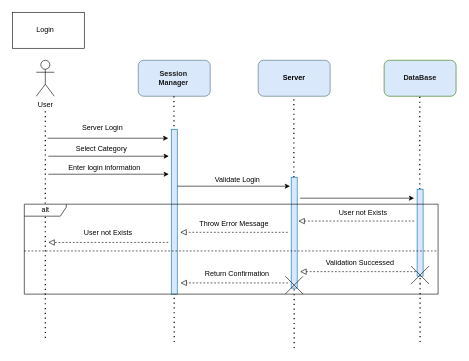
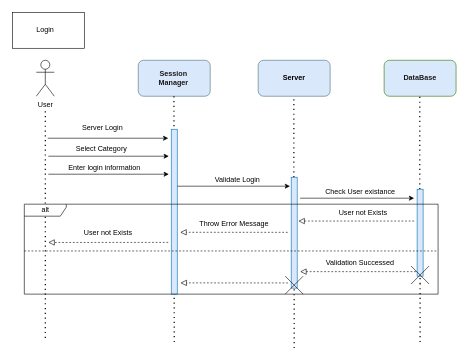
  <mxCell id="0" />
  <mxCell id="1" parent="0" />
  <mxCell id="2" value="User" style="shape=umlActor;verticalLabelPosition=bottom;verticalAlign=top;html=1;outlineConnect=0;" parent="1" vertex="1"><mxGeometry x="60" y="100" width="30" height="60" as="geometry" /></mxCell>
  <mxCell id="3" value="" style="endArrow=none;dashed=1;html=1;dashPattern=1 3;strokeWidth=2;entryX=0.5;entryY=1.333;entryDx=0;entryDy=0;entryPerimeter=0;" parent="1" edge="1"><mxGeometry width="50" height="50" relative="1" as="geometry"><mxPoint x="75" y="563" as="sourcePoint" /><mxPoint x="75" y="182.98" as="targetPoint" /><Array as="points" /></mxGeometry></mxCell>
  <mxCell id="4" value="" style="endArrow=classic;html=1;" parent="1" edge="1"><mxGeometry width="50" height="50" relative="1" as="geometry"><mxPoint x="79" y="230" as="sourcePoint" /><mxPoint x="280" y="230" as="targetPoint" /><Array as="points" /></mxGeometry></mxCell>
  <mxCell id="5" value="" style="rounded=0;whiteSpace=wrap;html=1;" parent="1" vertex="1"><mxGeometry x="20" y="20" width="120" height="60" as="geometry" /></mxCell>
  <mxCell id="6" value="Login" style="text;html=1;strokeColor=none;fillColor=none;align=center;verticalAlign=middle;whiteSpace=wrap;rounded=0;" parent="1" vertex="1"><mxGeometry x="45" y="35" width="60" height="30" as="geometry" /></mxCell>
  <mxCell id="7" value="" style="rounded=1;whiteSpace=wrap;html=1;fillColor=#DAE8FC;fontColor=#ffffff;strokeColor=#4A7076;" parent="1" vertex="1"><mxGeometry x="230" y="100" width="120" height="60" as="geometry" /></mxCell>
  <mxCell id="8" value="&lt;font color=&quot;#1a1a1a&quot;&gt;&lt;b&gt;DataBase&lt;/b&gt;&lt;/font&gt;" style="rounded=1;whiteSpace=wrap;html=1;fillColor=#DAE8FC;fontColor=#ffffff;strokeColor=#2D7600;" parent="1" vertex="1"><mxGeometry x="640" y="100" width="120" height="60" as="geometry" /></mxCell>
  <mxCell id="9" value="&lt;font color=&quot;#1a1a1a&quot;&gt;&lt;b&gt;Session Manager&lt;/b&gt;&lt;/font&gt;" style="text;html=1;align=center;verticalAlign=middle;whiteSpace=wrap;rounded=0;" parent="1" vertex="1"><mxGeometry x="244" y="115" width="90" height="30" as="geometry" /></mxCell>
  <mxCell id="10" value="" style="endArrow=none;dashed=1;html=1;dashPattern=1 3;strokeWidth=2;" parent="1" edge="1"><mxGeometry width="50" height="50" relative="1" as="geometry"><mxPoint x="290" y="570" as="sourcePoint" /><mxPoint x="289.5" y="160" as="targetPoint" /><Array as="points" /></mxGeometry></mxCell>
  <mxCell id="11" value="" style="endArrow=none;dashed=1;html=1;dashPattern=1 3;strokeWidth=2;startArrow=none;" parent="1" source="24" edge="1"><mxGeometry width="50" height="50" relative="1" as="geometry"><mxPoint x="490" y="670" as="sourcePoint" /><mxPoint x="489.5" y="160" as="targetPoint" /><Array as="points" /></mxGeometry></mxCell>
  <mxCell id="12" value="" style="endArrow=none;dashed=1;html=1;dashPattern=1 3;strokeWidth=2;startArrow=none;" parent="1" source="26" edge="1"><mxGeometry width="50" height="50" relative="1" as="geometry"><mxPoint x="700" y="620" as="sourcePoint" /><mxPoint x="699.5" y="160" as="targetPoint" /><Array as="points" /></mxGeometry></mxCell>
  <mxCell id="13" value="" style="endArrow=classic;html=1;" parent="1" edge="1"><mxGeometry width="50" height="50" relative="1" as="geometry"><mxPoint x="80" y="260" as="sourcePoint" /><mxPoint x="281" y="260" as="targetPoint" /><Array as="points" /></mxGeometry></mxCell>
  <mxCell id="14" value="" style="endArrow=classic;html=1;" parent="1" edge="1"><mxGeometry width="50" height="50" relative="1" as="geometry"><mxPoint x="80" y="290" as="sourcePoint" /><mxPoint x="281" y="290" as="targetPoint" /><Array as="points" /></mxGeometry></mxCell>
  <mxCell id="15" value="Server Login" style="text;html=1;align=center;verticalAlign=middle;resizable=0;points=[];autosize=1;strokeColor=none;fillColor=none;" parent="1" vertex="1"><mxGeometry x="125" y="198" width="90" height="30" as="geometry" /></mxCell>
  <mxCell id="16" value="Select Category&amp;nbsp;" style="text;html=1;align=center;verticalAlign=middle;resizable=0;points=[];autosize=1;strokeColor=none;fillColor=none;" parent="1" vertex="1"><mxGeometry x="115" y="232" width="110" height="30" as="geometry" /></mxCell>
  <mxCell id="17" value="Enter login information&amp;nbsp;" style="text;html=1;align=center;verticalAlign=middle;resizable=0;points=[];autosize=1;strokeColor=none;fillColor=none;" parent="1" vertex="1"><mxGeometry x="100" y="265" width="150" height="30" as="geometry" /></mxCell>
  <mxCell id="18" value="" style="endArrow=classic;html=1;" parent="1" edge="1"><mxGeometry width="50" height="50" relative="1" as="geometry"><mxPoint x="293" y="310" as="sourcePoint" /><mxPoint x="483" y="310" as="targetPoint" /><Array as="points" /></mxGeometry></mxCell>
  <mxCell id="19" value="Validate Login" style="text;html=1;align=center;verticalAlign=middle;resizable=0;points=[];autosize=1;strokeColor=none;fillColor=none;" parent="1" vertex="1"><mxGeometry x="345" y="285" width="100" height="30" as="geometry" /></mxCell>
  <mxCell id="20" value="" style="endArrow=classic;html=1;" parent="1" edge="1"><mxGeometry width="50" height="50" relative="1" as="geometry"><mxPoint x="500" y="330" as="sourcePoint" /><mxPoint x="690" y="330" as="targetPoint" /><Array as="points" /></mxGeometry></mxCell>
+ <mxCell id="21" value="Check User existance" style="text;html=1;align=center;verticalAlign=middle;resizable=0;points=[];autosize=1;strokeColor=none;fillColor=none;" parent="1" vertex="1"><mxGeometry x="530" y="305" width="140" height="30" as="geometry" /></mxCell>
  <mxCell id="22" value="" style="html=1;points=[];perimeter=orthogonalPerimeter;fillColor=#DAE8FC;fontColor=#ffffff;strokeColor=#006EAF;" parent="1" vertex="1"><mxGeometry x="285" y="215" width="10" height="275" as="geometry" /></mxCell>
  <mxCell id="23" value="" style="endArrow=none;dashed=1;html=1;dashPattern=1 3;strokeWidth=2;" parent="1" target="24" edge="1"><mxGeometry width="50" height="50" relative="1" as="geometry"><mxPoint x="490" y="580" as="sourcePoint" /><mxPoint x="489.5" y="160" as="targetPoint" /><Array as="points" /></mxGeometry></mxCell>
  <mxCell id="24" value="" style="html=1;points=[];perimeter=orthogonalPerimeter;fillColor=#DAE8FC;fontColor=#ffffff;strokeColor=#006EAF;" parent="1" vertex="1"><mxGeometry x="485" y="295" width="10" height="185" as="geometry" /></mxCell>
  <mxCell id="25" value="" style="endArrow=none;dashed=1;html=1;dashPattern=1 3;strokeWidth=2;startArrow=none;" parent="1" source="41" target="26" edge="1"><mxGeometry width="50" height="50" relative="1" as="geometry"><mxPoint x="700" y="570" as="sourcePoint" /><mxPoint x="699.5" y="160" as="targetPoint" /><Array as="points" /></mxGeometry></mxCell>
  <mxCell id="26" value="" style="html=1;points=[];perimeter=orthogonalPerimeter;fillColor=#DAE8FC;fontColor=#ffffff;strokeColor=#006EAF;" parent="1" vertex="1"><mxGeometry x="695" y="315" width="10" height="145" as="geometry" /></mxCell>
  <mxCell id="27" value="alt" style="shape=umlFrame;tabWidth=110;tabHeight=30;tabPosition=left;html=1;boundedLbl=1;labelInHeader=1;width=70;height=20;" parent="1" vertex="1"><mxGeometry x="40" y="340" width="690" height="150" as="geometry" /></mxCell>
  <mxCell id="28" value="" style="line;strokeWidth=1;dashed=1;labelPosition=center;verticalLabelPosition=bottom;align=left;verticalAlign=top;spacingLeft=20;spacingTop=15;" parent="27" vertex="1"><mxGeometry y="75" width="690" height="6.0" as="geometry" /></mxCell>
  <mxCell id="29" value="" style="endArrow=block;startArrow=none;endFill=0;startFill=0;endSize=8;html=1;verticalAlign=bottom;dashed=1;labelBackgroundColor=none;" parent="27" edge="1"><mxGeometry width="160" relative="1" as="geometry"><mxPoint x="650" y="28.125" as="sourcePoint" /><mxPoint x="457" y="28.125" as="targetPoint" /></mxGeometry></mxCell>
  <mxCell id="30" value="User not Exists" style="text;html=1;strokeColor=none;fillColor=none;align=center;verticalAlign=middle;whiteSpace=wrap;rounded=0;" parent="27" vertex="1"><mxGeometry x="520" y="0.938" width="90" height="28.125" as="geometry" /></mxCell>
  <mxCell id="31" value="" style="endArrow=block;startArrow=none;endFill=0;startFill=0;endSize=8;html=1;verticalAlign=bottom;dashed=1;labelBackgroundColor=none;exitX=0.638;exitY=0.313;exitDx=0;exitDy=0;exitPerimeter=0;" parent="27" edge="1"><mxGeometry width="160" relative="1" as="geometry"><mxPoint x="439.22" y="46.95" as="sourcePoint" /><mxPoint x="260" y="46.875" as="targetPoint" /></mxGeometry></mxCell>
  <mxCell id="32" value="Throw Error Message" style="text;html=1;strokeColor=none;fillColor=none;align=center;verticalAlign=middle;whiteSpace=wrap;rounded=0;" parent="27" vertex="1"><mxGeometry x="290" y="18.75" width="120" height="28.125" as="geometry" /></mxCell>
  <mxCell id="33" value="" style="endArrow=block;startArrow=none;endFill=0;startFill=0;endSize=8;html=1;verticalAlign=bottom;dashed=1;labelBackgroundColor=none;entryX=0.058;entryY=0.438;entryDx=0;entryDy=0;entryPerimeter=0;" parent="27" edge="1"><mxGeometry width="160" relative="1" as="geometry"><mxPoint x="240" y="63.75" as="sourcePoint" /><mxPoint x="40.02" y="63.825" as="targetPoint" /></mxGeometry></mxCell>
  <mxCell id="34" value="User not Exists" style="text;html=1;strokeColor=none;fillColor=none;align=center;verticalAlign=middle;whiteSpace=wrap;rounded=0;" parent="27" vertex="1"><mxGeometry x="90" y="33.75" width="100" height="28.125" as="geometry" /></mxCell>
  <mxCell id="35" value="" style="endArrow=block;startArrow=none;endFill=0;startFill=0;endSize=8;html=1;verticalAlign=bottom;dashed=1;labelBackgroundColor=none;" parent="27" edge="1"><mxGeometry width="160" relative="1" as="geometry"><mxPoint x="653" y="112.5" as="sourcePoint" /><mxPoint x="460.0" y="112.5" as="targetPoint" /></mxGeometry></mxCell>
  <mxCell id="36" value="Validation Successed" style="text;html=1;strokeColor=none;fillColor=none;align=center;verticalAlign=middle;whiteSpace=wrap;rounded=0;" parent="27" vertex="1"><mxGeometry x="500" y="83.812" width="120" height="28.125" as="geometry" /></mxCell>
  <mxCell id="37" value="" style="endArrow=block;startArrow=none;endFill=0;startFill=0;endSize=8;html=1;verticalAlign=bottom;dashed=1;labelBackgroundColor=none;exitX=0.638;exitY=0.313;exitDx=0;exitDy=0;exitPerimeter=0;" parent="27" edge="1"><mxGeometry width="160" relative="1" as="geometry"><mxPoint x="439.61" y="131.325" as="sourcePoint" /><mxPoint x="260.39" y="131.25" as="targetPoint" /></mxGeometry></mxCell>
- <mxCell id="38" value="Return Confirmation" style="text;html=1;strokeColor=none;fillColor=none;align=center;verticalAlign=middle;whiteSpace=wrap;rounded=0;" parent="27" vertex="1"><mxGeometry x="300" y="103.125" width="110" height="28.125" as="geometry" /></mxCell>
  <mxCell id="39" value="" style="shape=umlDestroy;" parent="27" vertex="1"><mxGeometry x="435" y="120" width="30" height="30" as="geometry" /></mxCell>
  <mxCell id="40" value="" style="endArrow=none;dashed=1;html=1;dashPattern=1 3;strokeWidth=2;" parent="1" target="41" edge="1"><mxGeometry width="50" height="50" relative="1" as="geometry"><mxPoint x="700" y="570" as="sourcePoint" /><mxPoint x="700" y="460" as="targetPoint" /><Array as="points" /></mxGeometry></mxCell>
  <mxCell id="41" value="" style="shape=umlDestroy;" parent="1" vertex="1"><mxGeometry x="685" y="443.13" width="30" height="30" as="geometry" /></mxCell>
  <mxCell id="42" value="&lt;font color=&quot;#000000&quot;&gt;&lt;b&gt;Server&lt;/b&gt;&lt;/font&gt;" style="rounded=1;whiteSpace=wrap;html=1;fillColor=#DAE8FC;fontColor=#ffffff;strokeColor=#4A7076;" vertex="1" parent="1"><mxGeometry x="430" y="100" width="120" height="60" as="geometry" /></mxCell>
